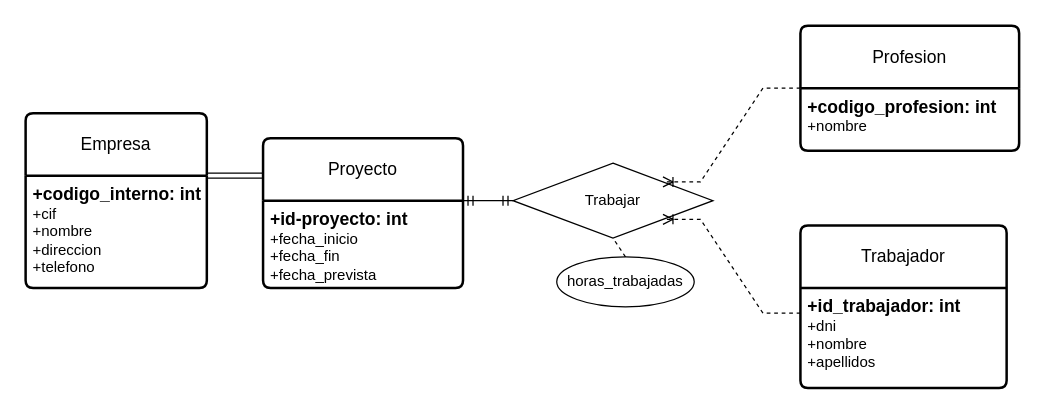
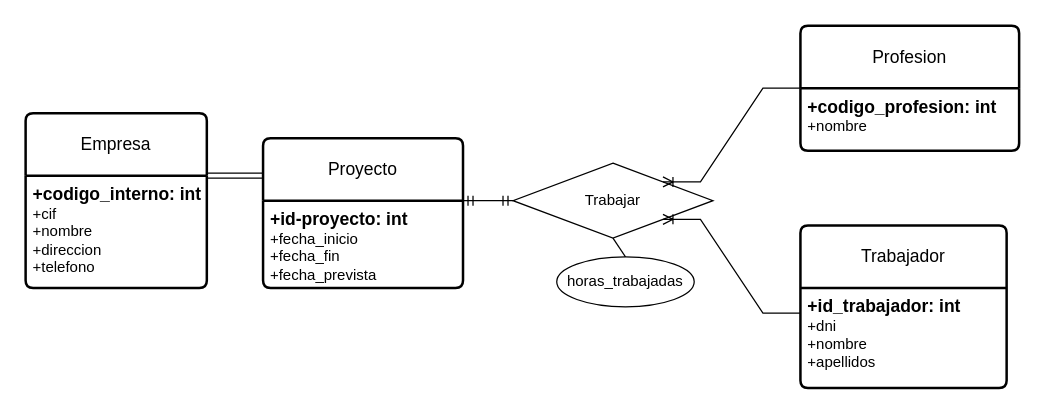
  <mxCell id="0" />
  <mxCell id="1" parent="0" />
  <mxCell id="2" value="Empresa" style="swimlane;childLayout=stackLayout;horizontal=1;startSize=50;horizontalStack=0;rounded=1;fontSize=14;fontStyle=0;strokeWidth=2;resizeParent=0;resizeLast=1;shadow=0;dashed=0;align=center;arcSize=4;whiteSpace=wrap;html=1;" vertex="1" parent="1"><mxGeometry x="20" y="90" width="145" height="140" as="geometry" /></mxCell>
  <mxCell id="3" value="&lt;font style=&quot;font-size: 14px;&quot;&gt;&lt;b&gt;+codigo_interno: int&lt;/b&gt;&lt;/font&gt;&lt;br&gt;+cif&lt;br&gt;+nombre&lt;br&gt;+direccion&lt;br&gt;+telefono" style="align=left;strokeColor=none;fillColor=none;spacingLeft=4;fontSize=12;verticalAlign=top;resizable=0;rotatable=0;part=1;html=1;" vertex="1" parent="2"><mxGeometry y="50" width="145" height="90" as="geometry" /></mxCell>
  <mxCell id="4" value="Proyecto" style="swimlane;childLayout=stackLayout;horizontal=1;startSize=50;horizontalStack=0;rounded=1;fontSize=14;fontStyle=0;strokeWidth=2;resizeParent=0;resizeLast=1;shadow=0;dashed=0;align=center;arcSize=4;whiteSpace=wrap;html=1;" vertex="1" parent="1"><mxGeometry x="210" y="110" width="160" height="120" as="geometry" /></mxCell>
  <mxCell id="5" value="&lt;font style=&quot;font-size: 14px;&quot;&gt;&lt;b&gt;+id-proyecto: int&lt;/b&gt;&lt;/font&gt;&lt;br&gt;+fecha_inicio&lt;br&gt;+fecha_fin&lt;br&gt;+fecha_prevista" style="align=left;strokeColor=none;fillColor=none;spacingLeft=4;fontSize=12;verticalAlign=top;resizable=0;rotatable=0;part=1;html=1;" vertex="1" parent="4"><mxGeometry y="50" width="160" height="70" as="geometry" /></mxCell>
  <mxCell id="6" value="" style="shape=link;html=1;rounded=0;entryX=0;entryY=0.25;entryDx=0;entryDy=0;exitX=1;exitY=0;exitDx=0;exitDy=0;" edge="1" parent="1" source="3" target="4"><mxGeometry width="100" relative="1" as="geometry"><mxPoint x="140" y="140" as="sourcePoint" /><mxPoint x="240" y="140" as="targetPoint" /></mxGeometry></mxCell>
  <mxCell id="7" value="Trabajador" style="swimlane;childLayout=stackLayout;horizontal=1;startSize=50;horizontalStack=0;rounded=1;fontSize=14;fontStyle=0;strokeWidth=2;resizeParent=0;resizeLast=1;shadow=0;dashed=0;align=center;arcSize=4;whiteSpace=wrap;html=1;" vertex="1" parent="1"><mxGeometry x="640" y="180" width="165" height="130" as="geometry" /></mxCell>
  <mxCell id="8" value="&lt;b&gt;&lt;font style=&quot;font-size: 14px;&quot;&gt;+id_trabajador: int&lt;/font&gt;&lt;/b&gt;&lt;br&gt;+dni&lt;br&gt;+nombre&lt;br&gt;+apellidos" style="align=left;strokeColor=none;fillColor=none;spacingLeft=4;fontSize=12;verticalAlign=top;resizable=0;rotatable=0;part=1;html=1;" vertex="1" parent="7"><mxGeometry y="50" width="165" height="80" as="geometry" /></mxCell>
  <mxCell id="9" value="Profesion" style="swimlane;childLayout=stackLayout;horizontal=1;startSize=50;horizontalStack=0;rounded=1;fontSize=14;fontStyle=0;strokeWidth=2;resizeParent=0;resizeLast=1;shadow=0;dashed=0;align=center;arcSize=4;whiteSpace=wrap;html=1;" vertex="1" parent="1"><mxGeometry x="640" y="20" width="175" height="100" as="geometry" /></mxCell>
  <mxCell id="10" value="&lt;font style=&quot;font-size: 14px;&quot;&gt;&lt;b&gt;+codigo_profesion: int&lt;/b&gt;&lt;/font&gt;&lt;br&gt;+nombre" style="align=left;strokeColor=none;fillColor=none;spacingLeft=4;fontSize=12;verticalAlign=top;resizable=0;rotatable=0;part=1;html=1;" vertex="1" parent="9"><mxGeometry y="50" width="175" height="50" as="geometry" /></mxCell>
  <mxCell id="11" value="Trabajar" style="shape=rhombus;perimeter=rhombusPerimeter;whiteSpace=wrap;html=1;align=center;" vertex="1" parent="1"><mxGeometry x="410" y="130" width="160" height="60" as="geometry" /></mxCell>
  <mxCell id="12" value="horas_trabajadas" style="ellipse;whiteSpace=wrap;html=1;align=center;" vertex="1" parent="1"><mxGeometry x="445" y="205" width="110" height="40" as="geometry" /></mxCell>
- <mxCell id="13" value="" style="endArrow=none;html=1;rounded=0;entryX=0.5;entryY=1;entryDx=0;entryDy=0;exitX=0.5;exitY=0;exitDx=0;exitDy=0;dashed=1;" edge="1" parent="1" source="12" target="11"><mxGeometry width="50" height="50" relative="1" as="geometry"><mxPoint x="310" y="240" as="sourcePoint" /><mxPoint x="360" y="190" as="targetPoint" /></mxGeometry></mxCell>
+ <mxCell id="13" value="" style="endArrow=none;html=1;rounded=0;entryX=0.5;entryY=1;entryDx=0;entryDy=0;exitX=0.5;exitY=0;exitDx=0;exitDy=0;" edge="1" parent="1" source="12" target="11"><mxGeometry width="50" height="50" relative="1" as="geometry"><mxPoint x="310" y="240" as="sourcePoint" /><mxPoint x="360" y="190" as="targetPoint" /></mxGeometry></mxCell>
  <mxCell id="14" value="" style="edgeStyle=entityRelationEdgeStyle;fontSize=12;html=1;endArrow=ERmandOne;startArrow=ERmandOne;rounded=0;exitX=1;exitY=0;exitDx=0;exitDy=0;entryX=0;entryY=0.5;entryDx=0;entryDy=0;" edge="1" parent="1" source="5" target="11"><mxGeometry width="100" height="100" relative="1" as="geometry"><mxPoint x="405" y="130" as="sourcePoint" /><mxPoint x="505" y="30" as="targetPoint" /></mxGeometry></mxCell>
- <mxCell id="15" value="" style="edgeStyle=entityRelationEdgeStyle;fontSize=12;html=1;endArrow=ERoneToMany;rounded=0;exitX=0;exitY=0;exitDx=0;exitDy=0;entryX=1;entryY=0;entryDx=0;entryDy=0;dashed=1;" edge="1" parent="1" source="10" target="11"><mxGeometry width="100" height="100" relative="1" as="geometry"><mxPoint x="435" y="110" as="sourcePoint" /><mxPoint x="535" y="10" as="targetPoint" /></mxGeometry></mxCell>
- <mxCell id="16" value="" style="edgeStyle=entityRelationEdgeStyle;fontSize=12;html=1;endArrow=ERoneToMany;rounded=0;exitX=0;exitY=0.25;exitDx=0;exitDy=0;entryX=1;entryY=1;entryDx=0;entryDy=0;dashed=1;" edge="1" parent="1" source="8" target="11"><mxGeometry width="100" height="100" relative="1" as="geometry"><mxPoint x="650" y="88" as="sourcePoint" /><mxPoint x="550" y="155" as="targetPoint" /></mxGeometry></mxCell>
+ <mxCell id="15" value="" style="edgeStyle=entityRelationEdgeStyle;fontSize=12;html=1;endArrow=ERoneToMany;rounded=0;exitX=0;exitY=0;exitDx=0;exitDy=0;entryX=1;entryY=0;entryDx=0;entryDy=0;" edge="1" parent="1" source="10" target="11"><mxGeometry width="100" height="100" relative="1" as="geometry"><mxPoint x="435" y="110" as="sourcePoint" /><mxPoint x="535" y="10" as="targetPoint" /></mxGeometry></mxCell>
+ <mxCell id="16" value="" style="edgeStyle=entityRelationEdgeStyle;fontSize=12;html=1;endArrow=ERoneToMany;rounded=0;exitX=0;exitY=0.25;exitDx=0;exitDy=0;entryX=1;entryY=1;entryDx=0;entryDy=0;" edge="1" parent="1" source="8" target="11"><mxGeometry width="100" height="100" relative="1" as="geometry"><mxPoint x="650" y="88" as="sourcePoint" /><mxPoint x="550" y="155" as="targetPoint" /></mxGeometry></mxCell>
